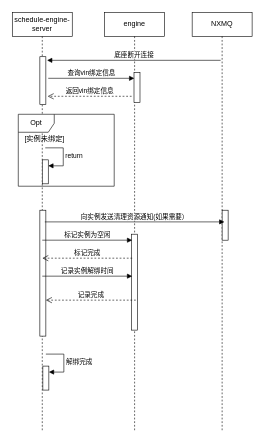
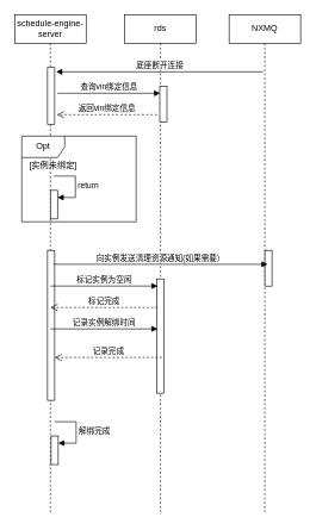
  <mxCell id="0" />
  <mxCell id="1" parent="0" />
  <mxCell id="2" value="schedule-engine-server" style="shape=umlLifeline;perimeter=lifelinePerimeter;whiteSpace=wrap;html=1;container=1;dropTarget=0;collapsible=0;recursiveResize=0;outlineConnect=0;portConstraint=eastwest;newEdgeStyle={&quot;curved&quot;:0,&quot;rounded&quot;:0};" parent="1" vertex="1"><mxGeometry x="20" y="20" width="100" height="700" as="geometry" /></mxCell>
  <mxCell id="3" value="" style="html=1;points=[[0,0,0,0,5],[0,1,0,0,-5],[1,0,0,0,5],[1,1,0,0,-5]];perimeter=orthogonalPerimeter;outlineConnect=0;targetShapes=umlLifeline;portConstraint=eastwest;newEdgeStyle={&quot;curved&quot;:0,&quot;rounded&quot;:0};" parent="2" vertex="1"><mxGeometry x="46" y="74" width="10" height="80" as="geometry" /></mxCell>
  <mxCell id="4" value="" style="html=1;points=[[0,0,0,0,5],[0,1,0,0,-5],[1,0,0,0,5],[1,1,0,0,-5]];perimeter=orthogonalPerimeter;outlineConnect=0;targetShapes=umlLifeline;portConstraint=eastwest;newEdgeStyle={&quot;curved&quot;:0,&quot;rounded&quot;:0};" parent="2" vertex="1"><mxGeometry x="46" y="330" width="10" height="210" as="geometry" /></mxCell>
  <mxCell id="5" value="" style="html=1;points=[[0,0,0,0,5],[0,1,0,0,-5],[1,0,0,0,5],[1,1,0,0,-5]];perimeter=orthogonalPerimeter;outlineConnect=0;targetShapes=umlLifeline;portConstraint=eastwest;newEdgeStyle={&quot;curved&quot;:0,&quot;rounded&quot;:0};" vertex="1" parent="2"><mxGeometry x="51" y="590" width="10" height="40" as="geometry" /></mxCell>
  <mxCell id="6" value="解绑完成" style="html=1;align=left;spacingLeft=2;endArrow=block;rounded=0;edgeStyle=orthogonalEdgeStyle;curved=0;rounded=0;" edge="1" target="5" parent="2"><mxGeometry relative="1" as="geometry"><mxPoint x="56" y="570" as="sourcePoint" /><Array as="points"><mxPoint x="86" y="600" /></Array></mxGeometry></mxCell>
- <mxCell id="7" value="engine" style="shape=umlLifeline;perimeter=lifelinePerimeter;whiteSpace=wrap;html=1;container=1;dropTarget=0;collapsible=0;recursiveResize=0;outlineConnect=0;portConstraint=eastwest;newEdgeStyle={&quot;curved&quot;:0,&quot;rounded&quot;:0};" parent="1" vertex="1"><mxGeometry x="174" y="20" width="100" height="700" as="geometry" /></mxCell>
+ <mxCell id="7" value="rds" style="shape=umlLifeline;perimeter=lifelinePerimeter;whiteSpace=wrap;html=1;container=1;dropTarget=0;collapsible=0;recursiveResize=0;outlineConnect=0;portConstraint=eastwest;newEdgeStyle={&quot;curved&quot;:0,&quot;rounded&quot;:0};" parent="1" vertex="1"><mxGeometry x="174" y="20" width="100" height="700" as="geometry" /></mxCell>
  <mxCell id="8" value="" style="html=1;points=[[0,0,0,0,5],[0,1,0,0,-5],[1,0,0,0,5],[1,1,0,0,-5]];perimeter=orthogonalPerimeter;outlineConnect=0;targetShapes=umlLifeline;portConstraint=eastwest;newEdgeStyle={&quot;curved&quot;:0,&quot;rounded&quot;:0};" parent="7" vertex="1"><mxGeometry x="45" y="370" width="10" height="160" as="geometry" /></mxCell>
  <mxCell id="9" value="" style="html=1;points=[[0,0,0,0,5],[0,1,0,0,-5],[1,0,0,0,5],[1,1,0,0,-5]];perimeter=orthogonalPerimeter;outlineConnect=0;targetShapes=umlLifeline;portConstraint=eastwest;newEdgeStyle={&quot;curved&quot;:0,&quot;rounded&quot;:0};" parent="7" vertex="1"><mxGeometry x="49" y="100" width="10" height="50" as="geometry" /></mxCell>
  <mxCell id="10" value="NXMQ" style="shape=umlLifeline;perimeter=lifelinePerimeter;whiteSpace=wrap;html=1;container=1;dropTarget=0;collapsible=0;recursiveResize=0;outlineConnect=0;portConstraint=eastwest;newEdgeStyle={&quot;curved&quot;:0,&quot;rounded&quot;:0};" parent="1" vertex="1"><mxGeometry x="320" y="20" width="100" height="700" as="geometry" /></mxCell>
  <mxCell id="11" value="" style="html=1;points=[[0,0,0,0,5],[0,1,0,0,-5],[1,0,0,0,5],[1,1,0,0,-5]];perimeter=orthogonalPerimeter;outlineConnect=0;targetShapes=umlLifeline;portConstraint=eastwest;newEdgeStyle={&quot;curved&quot;:0,&quot;rounded&quot;:0};" parent="10" vertex="1"><mxGeometry x="50" y="330" width="10" height="50" as="geometry" /></mxCell>
  <mxCell id="12" value="底座断开连接" style="html=1;verticalAlign=bottom;endArrow=block;curved=0;rounded=0;" parent="1" edge="1"><mxGeometry width="80" relative="1" as="geometry"><mxPoint x="367.5" y="100" as="sourcePoint" /><mxPoint x="78" y="100" as="targetPoint" /></mxGeometry></mxCell>
  <mxCell id="13" value="查询vin绑定信息" style="html=1;verticalAlign=bottom;endArrow=block;curved=0;rounded=0;" parent="1" target="7" edge="1"><mxGeometry width="80" relative="1" as="geometry"><mxPoint x="80" y="130" as="sourcePoint" /><mxPoint x="150" y="130" as="targetPoint" /></mxGeometry></mxCell>
  <mxCell id="14" value="返回vin绑定信息" style="html=1;verticalAlign=bottom;endArrow=open;dashed=1;endSize=8;curved=0;rounded=0;" parent="1" edge="1"><mxGeometry relative="1" as="geometry"><mxPoint x="219" y="160" as="sourcePoint" /><mxPoint x="79" y="160" as="targetPoint" /></mxGeometry></mxCell>
  <mxCell id="15" value="Opt" style="shape=umlFrame;whiteSpace=wrap;html=1;pointerEvents=0;" parent="1" vertex="1"><mxGeometry x="30" y="190" width="160" height="120" as="geometry" /></mxCell>
  <mxCell id="16" value="[实例未绑定]" style="text;html=1;strokeColor=none;fillColor=none;align=center;verticalAlign=middle;whiteSpace=wrap;rounded=0;" parent="1" vertex="1"><mxGeometry x="27" y="216" width="94" height="30" as="geometry" /></mxCell>
  <mxCell id="17" value="标记实例为空闲" style="html=1;verticalAlign=bottom;endArrow=block;curved=0;rounded=0;" parent="1" edge="1"><mxGeometry width="80" relative="1" as="geometry"><mxPoint x="70" y="400" as="sourcePoint" /><mxPoint x="220" y="400" as="targetPoint" /><mxPoint as="offset" /></mxGeometry></mxCell>
  <mxCell id="18" value="标记完成" style="html=1;verticalAlign=bottom;endArrow=open;dashed=1;endSize=8;curved=0;rounded=0;" parent="1" edge="1"><mxGeometry relative="1" as="geometry"><mxPoint x="220" y="430" as="sourcePoint" /><mxPoint x="70" y="430" as="targetPoint" /></mxGeometry></mxCell>
  <mxCell id="19" value="记录实例解绑时间" style="html=1;verticalAlign=bottom;endArrow=block;curved=0;rounded=0;" parent="1" edge="1"><mxGeometry width="80" relative="1" as="geometry"><mxPoint x="70" y="460" as="sourcePoint" /><mxPoint x="220" y="460" as="targetPoint" /><mxPoint as="offset" /></mxGeometry></mxCell>
  <mxCell id="20" value="记录完成" style="html=1;verticalAlign=bottom;endArrow=open;dashed=1;endSize=8;curved=0;rounded=0;" parent="1" edge="1"><mxGeometry relative="1" as="geometry"><mxPoint x="226" y="500" as="sourcePoint" /><mxPoint x="76" y="500" as="targetPoint" /></mxGeometry></mxCell>
  <mxCell id="21" value="向实例发送清理资源通知(如果需要）" style="html=1;verticalAlign=bottom;endArrow=block;curved=0;rounded=0;" parent="1" edge="1"><mxGeometry width="80" relative="1" as="geometry"><mxPoint x="74.25" y="369.5" as="sourcePoint" /><mxPoint x="373.75" y="369.5" as="targetPoint" /></mxGeometry></mxCell>
  <mxCell id="22" value="" style="html=1;points=[[0,0,0,0,5],[0,1,0,0,-5],[1,0,0,0,5],[1,1,0,0,-5]];perimeter=orthogonalPerimeter;outlineConnect=0;targetShapes=umlLifeline;portConstraint=eastwest;newEdgeStyle={&quot;curved&quot;:0,&quot;rounded&quot;:0};" vertex="1" parent="1"><mxGeometry x="70" y="266" width="10" height="40" as="geometry" /></mxCell>
  <mxCell id="23" value="return" style="html=1;align=left;spacingLeft=2;endArrow=block;rounded=0;edgeStyle=orthogonalEdgeStyle;curved=0;rounded=0;" edge="1" target="22" parent="1"><mxGeometry relative="1" as="geometry"><mxPoint x="75" y="246" as="sourcePoint" /><Array as="points"><mxPoint x="105" y="276" /></Array></mxGeometry></mxCell>
